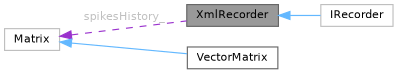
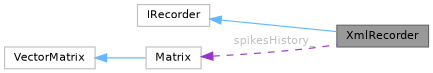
  digraph {
    rankdir=LR
    node [color=gray40 fillcolor=white fontname=Helvetica fontsize=10 shape=box style=filled]
    edge [color=steelblue1 dir=back fontname=Helvetica fontsize=10 labelfontname=Helvetica labelfontsize=10 style=solid]
    n1 [fillcolor=grey60 fontcolor=black height=0.2 label=XmlRecorder width=0.4]
    n2 [color=grey75 height=0.2 label=IRecorder width=0.4]
-   n3 [height=0.2 label=VectorMatrix width=0.4]
+   n3 [color=grey75 height=0.2 label=VectorMatrix width=0.4]
    n4 [color=grey75 height=0.2 label=Matrix width=0.4]
-   n1 -> n2
+   n2 -> n1
    n4 -> n1 [color=darkorchid3 fontcolor=grey label=" spikesHistory_" style=dashed]
-   n4 -> n3
+   n3 -> n4
  }
